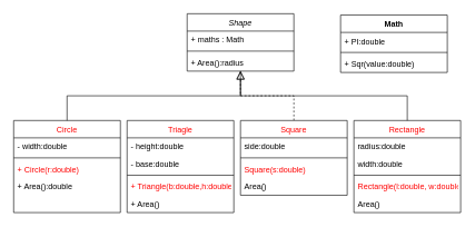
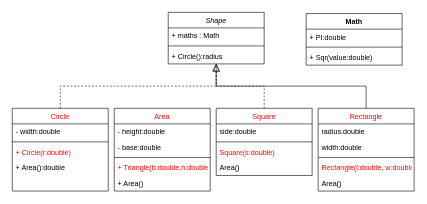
  <mxCell id="0" />
  <mxCell id="1" parent="0" />
  <mxCell id="2" value="Circle" style="swimlane;fontStyle=0;align=center;verticalAlign=top;childLayout=stackLayout;horizontal=1;startSize=26;horizontalStack=0;resizeParent=1;resizeLast=0;collapsible=1;marginBottom=0;rounded=0;shadow=0;strokeWidth=1;fontColor=#FF0000;" parent="1" vertex="1"><mxGeometry x="20" y="180" width="160" height="138" as="geometry"><mxRectangle x="130" y="380" width="160" height="26" as="alternateBounds" /></mxGeometry></mxCell>
  <mxCell id="3" value="- width:double" style="text;align=left;verticalAlign=top;spacingLeft=4;spacingRight=4;overflow=hidden;rotatable=0;points=[[0,0.5],[1,0.5]];portConstraint=eastwest;" parent="2" vertex="1"><mxGeometry y="26" width="160" height="26" as="geometry" /></mxCell>
  <mxCell id="4" value="" style="line;html=1;strokeWidth=1;align=left;verticalAlign=middle;spacingTop=-1;spacingLeft=3;spacingRight=3;rotatable=0;labelPosition=right;points=[];portConstraint=eastwest;" parent="2" vertex="1"><mxGeometry y="52" width="160" height="8" as="geometry" /></mxCell>
  <mxCell id="5" value="+ Circle(r:double)" style="text;align=left;verticalAlign=top;spacingLeft=4;spacingRight=4;overflow=hidden;rotatable=0;points=[[0,0.5],[1,0.5]];portConstraint=eastwest;fontColor=#FF0000;" parent="2" vertex="1"><mxGeometry y="60" width="160" height="26" as="geometry" /></mxCell>
  <mxCell id="6" value="+ Area():double" style="text;align=left;verticalAlign=top;spacingLeft=4;spacingRight=4;overflow=hidden;rotatable=0;points=[[0,0.5],[1,0.5]];portConstraint=eastwest;" parent="2" vertex="1"><mxGeometry y="86" width="160" height="26" as="geometry" /></mxCell>
- <mxCell id="7" value="" style="endArrow=block;endSize=10;endFill=0;shadow=0;strokeWidth=1;rounded=0;edgeStyle=elbowEdgeStyle;elbow=vertical;" parent="1" source="2" target="26" edge="1"><mxGeometry width="160" relative="1" as="geometry"><mxPoint x="100" y="23" as="sourcePoint" /><mxPoint x="100" y="23" as="targetPoint" /></mxGeometry></mxCell>
+ <mxCell id="7" value="" style="endArrow=block;endSize=10;endFill=0;shadow=0;strokeWidth=1;rounded=0;edgeStyle=elbowEdgeStyle;elbow=vertical;dashed=1;" parent="1" source="2" target="26" edge="1"><mxGeometry width="160" relative="1" as="geometry"><mxPoint x="100" y="23" as="sourcePoint" /><mxPoint x="100" y="23" as="targetPoint" /></mxGeometry></mxCell>
  <mxCell id="8" value="" style="endArrow=block;endSize=10;endFill=0;shadow=0;strokeWidth=1;rounded=0;edgeStyle=elbowEdgeStyle;elbow=vertical;entryX=0.5;entryY=1;entryDx=0;entryDy=0;dashed=1;" parent="1" source="15" target="26" edge="1"><mxGeometry width="160" relative="1" as="geometry"><mxPoint x="320" y="190" as="sourcePoint" /><mxPoint x="210" y="92" as="targetPoint" /></mxGeometry></mxCell>
- <mxCell id="9" value="Triagle" style="swimlane;fontStyle=0;align=center;verticalAlign=top;childLayout=stackLayout;horizontal=1;startSize=26;horizontalStack=0;resizeParent=1;resizeLast=0;collapsible=1;marginBottom=0;rounded=0;shadow=0;strokeWidth=1;fontColor=#FF0000;" parent="1" vertex="1"><mxGeometry x="190" y="180" width="160" height="138" as="geometry"><mxRectangle x="340" y="380" width="170" height="26" as="alternateBounds" /></mxGeometry></mxCell>
+ <mxCell id="9" value="Area" style="swimlane;fontStyle=0;align=center;verticalAlign=top;childLayout=stackLayout;horizontal=1;startSize=26;horizontalStack=0;resizeParent=1;resizeLast=0;collapsible=1;marginBottom=0;rounded=0;shadow=0;strokeWidth=1;fontColor=#FF0000;" parent="1" vertex="1"><mxGeometry x="190" y="180" width="160" height="138" as="geometry"><mxRectangle x="340" y="380" width="170" height="26" as="alternateBounds" /></mxGeometry></mxCell>
  <mxCell id="10" value="- height:double" style="text;align=left;verticalAlign=top;spacingLeft=4;spacingRight=4;overflow=hidden;rotatable=0;points=[[0,0.5],[1,0.5]];portConstraint=eastwest;" parent="9" vertex="1"><mxGeometry y="26" width="160" height="26" as="geometry" /></mxCell>
  <mxCell id="11" value="- base:double" style="text;align=left;verticalAlign=top;spacingLeft=4;spacingRight=4;overflow=hidden;rotatable=0;points=[[0,0.5],[1,0.5]];portConstraint=eastwest;" parent="9" vertex="1"><mxGeometry y="52" width="160" height="26" as="geometry" /></mxCell>
  <mxCell id="12" value="" style="line;html=1;strokeWidth=1;align=left;verticalAlign=middle;spacingTop=-1;spacingLeft=3;spacingRight=3;rotatable=0;labelPosition=right;points=[];portConstraint=eastwest;" parent="9" vertex="1"><mxGeometry y="78" width="160" height="8" as="geometry" /></mxCell>
  <mxCell id="13" value="+ Triangle(b:double,h:double)" style="text;align=left;verticalAlign=top;spacingLeft=4;spacingRight=4;overflow=hidden;rotatable=0;points=[[0,0.5],[1,0.5]];portConstraint=eastwest;fontColor=#FF0000;" parent="9" vertex="1"><mxGeometry y="86" width="160" height="26" as="geometry" /></mxCell>
  <mxCell id="14" value="+ Area()" style="text;align=left;verticalAlign=top;spacingLeft=4;spacingRight=4;overflow=hidden;rotatable=0;points=[[0,0.5],[1,0.5]];portConstraint=eastwest;" parent="9" vertex="1"><mxGeometry y="112" width="160" height="26" as="geometry" /></mxCell>
  <mxCell id="15" value="Square" style="swimlane;fontStyle=0;align=center;verticalAlign=top;childLayout=stackLayout;horizontal=1;startSize=26;horizontalStack=0;resizeParent=1;resizeLast=0;collapsible=1;marginBottom=0;rounded=0;shadow=0;strokeWidth=1;fontColor=#FF0000;" parent="1" vertex="1"><mxGeometry x="360" y="180" width="160" height="112" as="geometry"><mxRectangle x="340" y="380" width="170" height="26" as="alternateBounds" /></mxGeometry></mxCell>
  <mxCell id="16" value="side:double" style="text;align=left;verticalAlign=top;spacingLeft=4;spacingRight=4;overflow=hidden;rotatable=0;points=[[0,0.5],[1,0.5]];portConstraint=eastwest;" parent="15" vertex="1"><mxGeometry y="26" width="160" height="26" as="geometry" /></mxCell>
  <mxCell id="17" value="" style="line;html=1;strokeWidth=1;align=left;verticalAlign=middle;spacingTop=-1;spacingLeft=3;spacingRight=3;rotatable=0;labelPosition=right;points=[];portConstraint=eastwest;" parent="15" vertex="1"><mxGeometry y="52" width="160" height="8" as="geometry" /></mxCell>
  <mxCell id="18" value="Square(s:double)" style="text;align=left;verticalAlign=top;spacingLeft=4;spacingRight=4;overflow=hidden;rotatable=0;points=[[0,0.5],[1,0.5]];portConstraint=eastwest;fontColor=#FF0000;" parent="15" vertex="1"><mxGeometry y="60" width="160" height="26" as="geometry" /></mxCell>
  <mxCell id="19" value="Area()" style="text;align=left;verticalAlign=top;spacingLeft=4;spacingRight=4;overflow=hidden;rotatable=0;points=[[0,0.5],[1,0.5]];portConstraint=eastwest;" parent="15" vertex="1"><mxGeometry y="86" width="160" height="26" as="geometry" /></mxCell>
  <mxCell id="20" value="Rectangle" style="swimlane;fontStyle=0;align=center;verticalAlign=top;childLayout=stackLayout;horizontal=1;startSize=26;horizontalStack=0;resizeParent=1;resizeLast=0;collapsible=1;marginBottom=0;rounded=0;shadow=0;strokeWidth=1;fontColor=#FF0000;" parent="1" vertex="1"><mxGeometry x="530" y="180" width="160" height="138" as="geometry"><mxRectangle x="340" y="380" width="170" height="26" as="alternateBounds" /></mxGeometry></mxCell>
  <mxCell id="21" value="radius:double" style="text;align=left;verticalAlign=top;spacingLeft=4;spacingRight=4;overflow=hidden;rotatable=0;points=[[0,0.5],[1,0.5]];portConstraint=eastwest;" parent="20" vertex="1"><mxGeometry y="26" width="160" height="26" as="geometry" /></mxCell>
  <mxCell id="22" value="width:double" style="text;align=left;verticalAlign=top;spacingLeft=4;spacingRight=4;overflow=hidden;rotatable=0;points=[[0,0.5],[1,0.5]];portConstraint=eastwest;" parent="20" vertex="1"><mxGeometry y="52" width="160" height="26" as="geometry" /></mxCell>
  <mxCell id="23" value="" style="line;html=1;strokeWidth=1;align=left;verticalAlign=middle;spacingTop=-1;spacingLeft=3;spacingRight=3;rotatable=0;labelPosition=right;points=[];portConstraint=eastwest;" parent="20" vertex="1"><mxGeometry y="78" width="160" height="8" as="geometry" /></mxCell>
  <mxCell id="24" value="Rectangle(l:double, w:double)" style="text;align=left;verticalAlign=top;spacingLeft=4;spacingRight=4;overflow=hidden;rotatable=0;points=[[0,0.5],[1,0.5]];portConstraint=eastwest;fontColor=#FF0000;" parent="20" vertex="1"><mxGeometry y="86" width="160" height="26" as="geometry" /></mxCell>
  <mxCell id="25" value="Area()" style="text;align=left;verticalAlign=top;spacingLeft=4;spacingRight=4;overflow=hidden;rotatable=0;points=[[0,0.5],[1,0.5]];portConstraint=eastwest;" parent="20" vertex="1"><mxGeometry y="112" width="160" height="26" as="geometry" /></mxCell>
  <mxCell id="26" value="Shape" style="swimlane;fontStyle=2;align=center;verticalAlign=top;childLayout=stackLayout;horizontal=1;startSize=26;horizontalStack=0;resizeParent=1;resizeLast=0;collapsible=1;marginBottom=0;rounded=0;shadow=0;strokeWidth=1;" parent="1" vertex="1"><mxGeometry x="280" y="20" width="160" height="86" as="geometry"><mxRectangle x="230" y="140" width="160" height="26" as="alternateBounds" /></mxGeometry></mxCell>
  <mxCell id="27" value="+ maths : Math" style="text;align=left;verticalAlign=top;spacingLeft=4;spacingRight=4;overflow=hidden;rotatable=0;points=[[0,0.5],[1,0.5]];portConstraint=eastwest;" vertex="1" parent="26"><mxGeometry y="26" width="160" height="26" as="geometry" /></mxCell>
  <mxCell id="28" value="" style="line;html=1;strokeWidth=1;align=left;verticalAlign=middle;spacingTop=-1;spacingLeft=3;spacingRight=3;rotatable=0;labelPosition=right;points=[];portConstraint=eastwest;" parent="26" vertex="1"><mxGeometry y="52" width="160" height="8" as="geometry" /></mxCell>
- <mxCell id="29" value="+ Area():radius" style="text;align=left;verticalAlign=top;spacingLeft=4;spacingRight=4;overflow=hidden;rotatable=0;points=[[0,0.5],[1,0.5]];portConstraint=eastwest;" parent="26" vertex="1"><mxGeometry y="60" width="160" height="26" as="geometry" /></mxCell>
+ <mxCell id="29" value="+ Circle():radius" style="text;align=left;verticalAlign=top;spacingLeft=4;spacingRight=4;overflow=hidden;rotatable=0;points=[[0,0.5],[1,0.5]];portConstraint=eastwest;" parent="26" vertex="1"><mxGeometry y="60" width="160" height="26" as="geometry" /></mxCell>
  <mxCell id="30" value="" style="endArrow=none;endSize=10;endFill=0;shadow=0;strokeWidth=1;rounded=0;edgeStyle=elbowEdgeStyle;elbow=vertical;exitX=0.5;exitY=0;exitDx=0;exitDy=0;entryX=0.5;entryY=1;entryDx=0;entryDy=0;" parent="1" source="20" target="26" edge="1"><mxGeometry width="160" relative="1" as="geometry"><mxPoint x="450" y="190" as="sourcePoint" /><mxPoint x="430" y="130" as="targetPoint" /><Array as="points" /></mxGeometry></mxCell>
  <mxCell id="31" value="Math" style="swimlane;fontStyle=1;align=center;verticalAlign=top;childLayout=stackLayout;horizontal=1;startSize=26;horizontalStack=0;resizeParent=1;resizeParentMax=0;resizeLast=0;collapsible=1;marginBottom=0;" parent="1" vertex="1"><mxGeometry x="510" y="22" width="160" height="86" as="geometry" /></mxCell>
  <mxCell id="32" value="+ PI:double" style="text;strokeColor=none;fillColor=none;align=left;verticalAlign=top;spacingLeft=4;spacingRight=4;overflow=hidden;rotatable=0;points=[[0,0.5],[1,0.5]];portConstraint=eastwest;" parent="31" vertex="1"><mxGeometry y="26" width="160" height="26" as="geometry" /></mxCell>
  <mxCell id="33" value="" style="line;strokeWidth=1;fillColor=none;align=left;verticalAlign=middle;spacingTop=-1;spacingLeft=3;spacingRight=3;rotatable=0;labelPosition=right;points=[];portConstraint=eastwest;" parent="31" vertex="1"><mxGeometry y="52" width="160" height="8" as="geometry" /></mxCell>
  <mxCell id="34" value="+ Sqr(value:double)" style="text;strokeColor=none;fillColor=none;align=left;verticalAlign=top;spacingLeft=4;spacingRight=4;overflow=hidden;rotatable=0;points=[[0,0.5],[1,0.5]];portConstraint=eastwest;" parent="31" vertex="1"><mxGeometry y="60" width="160" height="26" as="geometry" /></mxCell>
